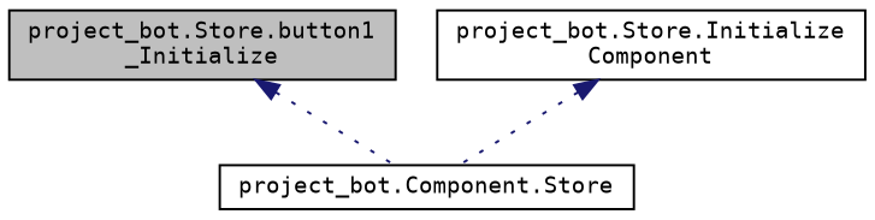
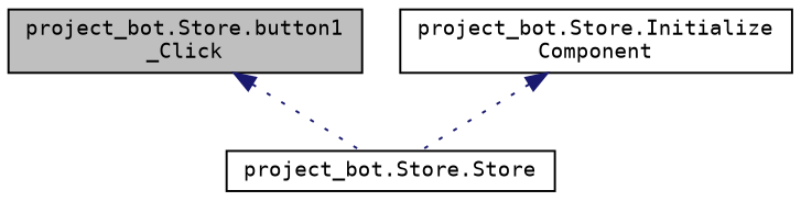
  digraph {
    fontname="DejaVu Sans Mono"
    rankdir=TB
    node [color=black fillcolor=white fontname="DejaVu Sans Mono" fontsize=10 shape=record style=filled]
    edge [color=midnightblue dir=back fontname="DejaVu Sans Mono" fontsize=10 labelfontname=Helvetica labelfontsize=10 style=dotted]
-   n1 [fillcolor=grey75 fontcolor=black height=0.2 label="project_bot.Store.button1\l_Initialize" width=0.4]
-   n2 [height=0.2 label="project_bot.Component.Store" width=0.4]
+   n1 [fillcolor=grey75 fontcolor=black height=0.2 label="project_bot.Store.button1\l_Click" width=0.4]
+   n2 [height=0.2 label="project_bot.Store.Store" width=0.4]
    n3 [height=0.2 label="project_bot.Store.Initialize\lComponent" width=0.4]
    n1 -> n2
    n3 -> n2
  }
